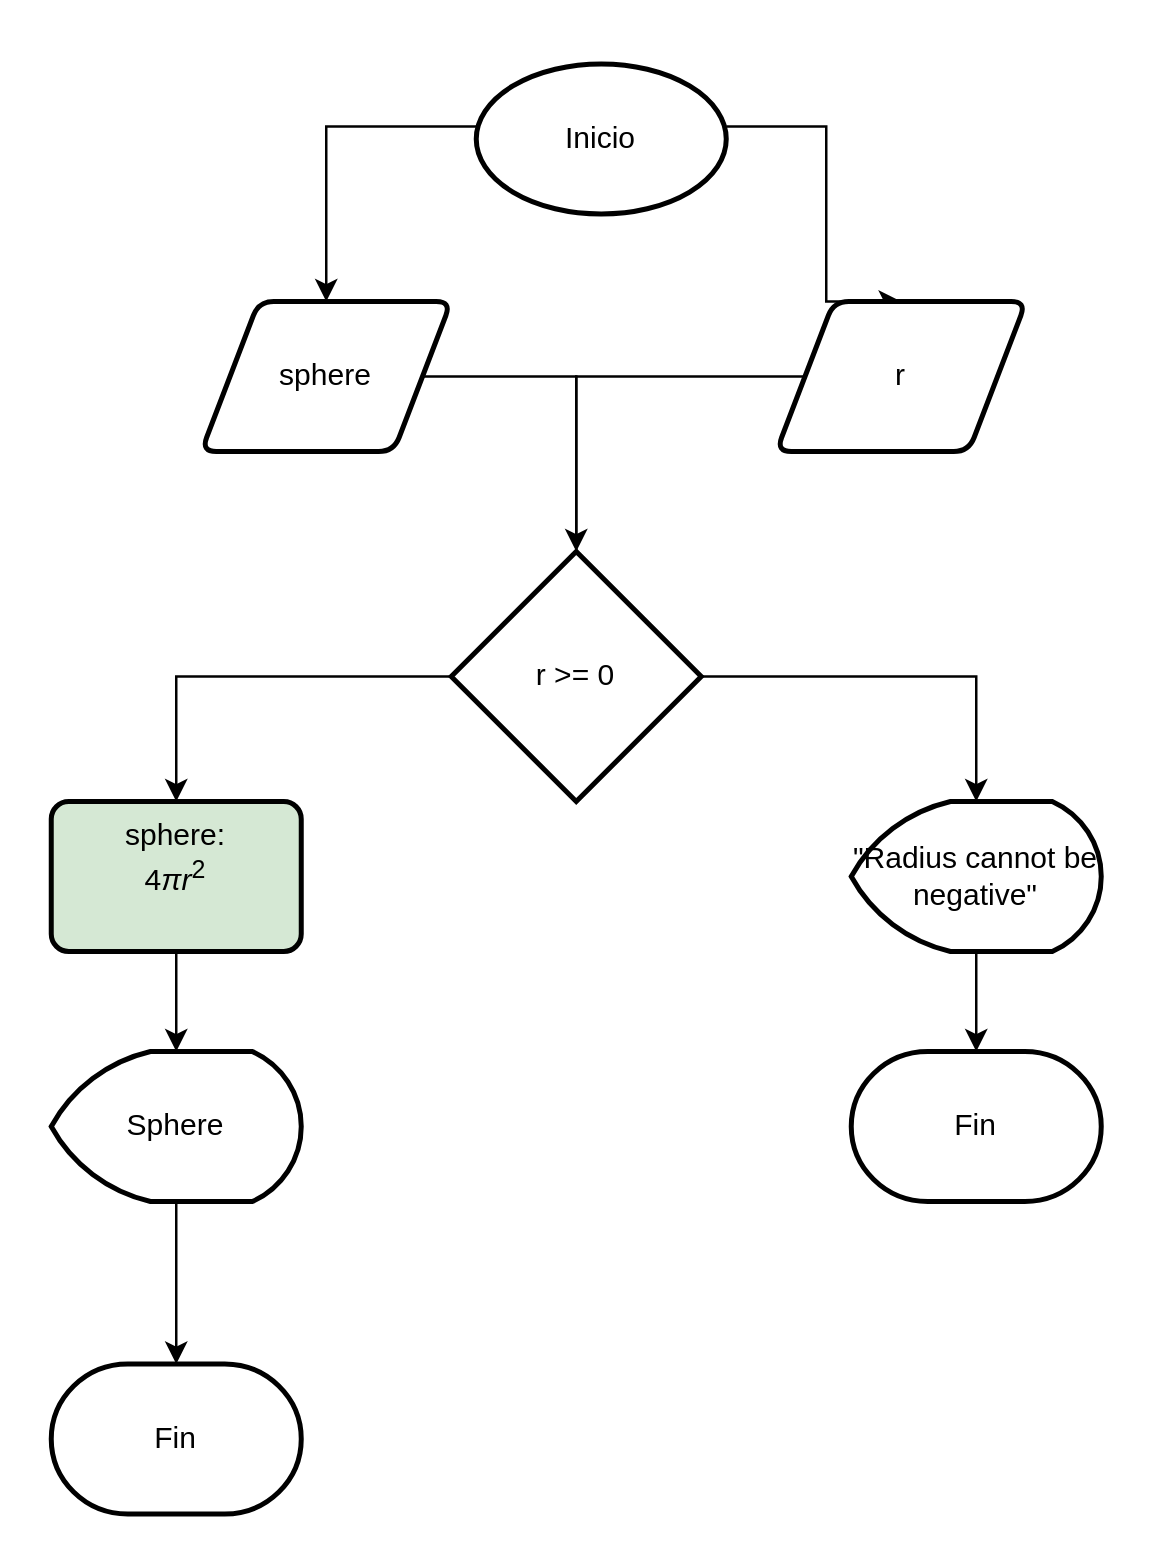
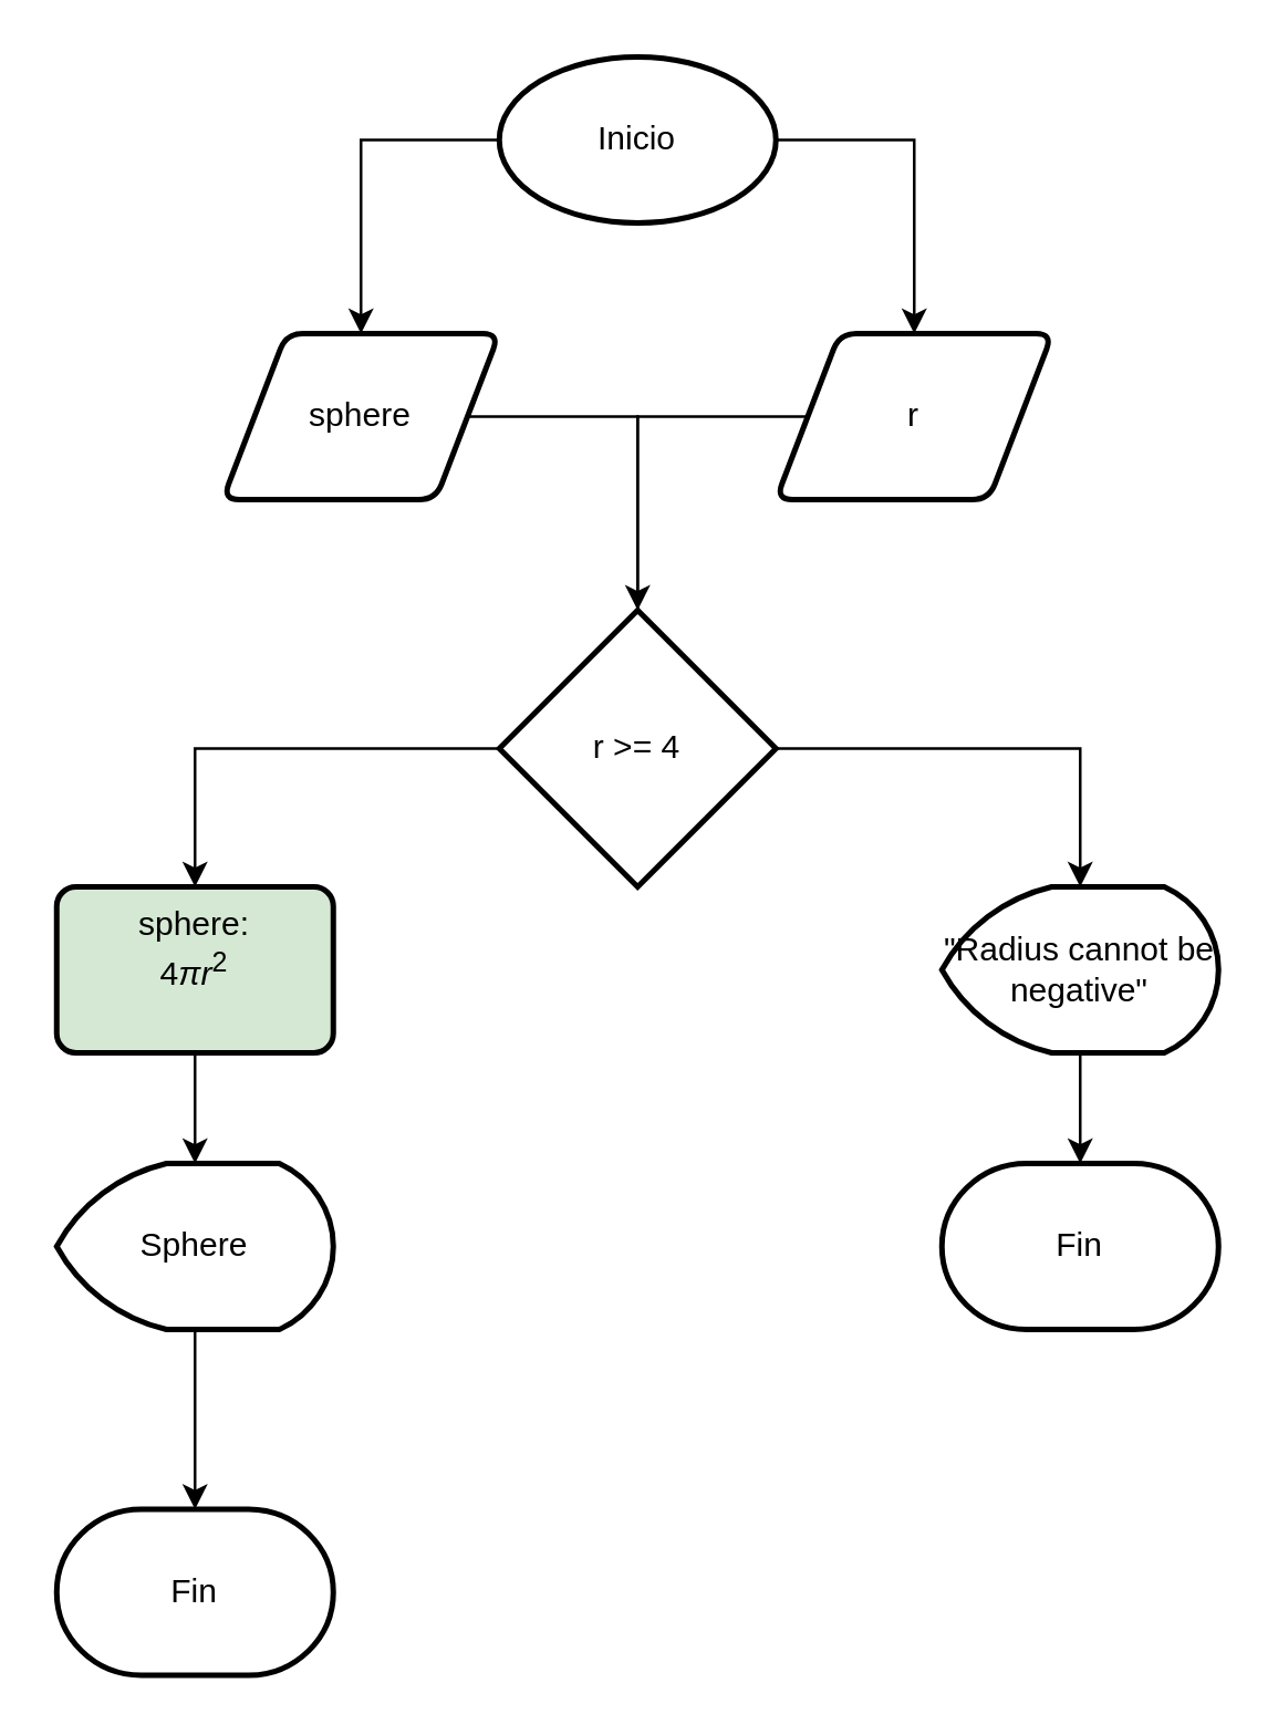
  <mxCell id="0" />
  <mxCell id="1" parent="0" />
  <mxCell id="2" style="edgeStyle=orthogonalEdgeStyle;rounded=0;orthogonalLoop=1;jettySize=auto;html=1;entryX=0.5;entryY=0;entryDx=0;entryDy=0;" edge="1" parent="1" source="4" target="5"><mxGeometry relative="1" as="geometry"><Array as="points"><mxPoint x="130" y="50" /></Array></mxGeometry></mxCell>
  <mxCell id="3" style="edgeStyle=orthogonalEdgeStyle;rounded=0;orthogonalLoop=1;jettySize=auto;html=1;entryX=0.5;entryY=0;entryDx=0;entryDy=0;" edge="1" parent="1" source="4" target="6"><mxGeometry relative="1" as="geometry"><Array as="points"><mxPoint x="330" y="50" /></Array></mxGeometry></mxCell>
- <mxCell id="4" value="Inicio" style="strokeWidth=2;html=1;shape=mxgraph.flowchart.start_1;whiteSpace=wrap;" vertex="1" parent="1"><mxGeometry x="190" y="25" width="100" height="60" as="geometry" /></mxCell>
+ <mxCell id="4" value="Inicio" style="strokeWidth=2;html=1;shape=mxgraph.flowchart.start_1;whiteSpace=wrap;" vertex="1" parent="1"><mxGeometry x="180" width="100" height="60" as="geometry" y="20" /></mxCell>
  <mxCell id="5" value="sphere" style="shape=parallelogram;html=1;strokeWidth=2;perimeter=parallelogramPerimeter;whiteSpace=wrap;rounded=1;arcSize=12;size=0.23;" vertex="1" parent="1"><mxGeometry x="80" y="120" width="100" height="60" as="geometry" /></mxCell>
- <mxCell id="6" value="r" style="shape=parallelogram;html=1;strokeWidth=2;perimeter=parallelogramPerimeter;whiteSpace=wrap;rounded=1;arcSize=12;size=0.23;" vertex="1" parent="1"><mxGeometry x="310" y="120" width="100" height="60" as="geometry" /></mxCell>
+ <mxCell id="6" value="r" style="shape=parallelogram;html=1;strokeWidth=2;perimeter=parallelogramPerimeter;whiteSpace=wrap;rounded=1;arcSize=12;size=0.23;" vertex="1" parent="1"><mxGeometry x="280" y="120" width="100" height="60" as="geometry" /></mxCell>
  <mxCell id="7" style="edgeStyle=orthogonalEdgeStyle;rounded=0;orthogonalLoop=1;jettySize=auto;html=1;exitX=0;exitY=0.5;exitDx=0;exitDy=0;exitPerimeter=0;entryX=0.5;entryY=0;entryDx=0;entryDy=0;" edge="1" parent="1" source="9" target="13"><mxGeometry relative="1" as="geometry" /></mxCell>
  <mxCell id="8" style="edgeStyle=orthogonalEdgeStyle;rounded=0;orthogonalLoop=1;jettySize=auto;html=1;entryX=0.5;entryY=0;entryDx=0;entryDy=0;entryPerimeter=0;" edge="1" parent="1" source="9" target="17"><mxGeometry relative="1" as="geometry"><mxPoint x="390" y="320" as="targetPoint" /></mxGeometry></mxCell>
- <mxCell id="9" value="r &amp;gt;= 0" style="strokeWidth=2;html=1;shape=mxgraph.flowchart.decision;whiteSpace=wrap;" vertex="1" parent="1"><mxGeometry x="180" y="220" width="100" height="100" as="geometry" /></mxCell>
+ <mxCell id="9" value="r &amp;gt;= 4" style="strokeWidth=2;html=1;shape=mxgraph.flowchart.decision;whiteSpace=wrap;" vertex="1" parent="1"><mxGeometry x="180" y="220" width="100" height="100" as="geometry" /></mxCell>
  <mxCell id="10" style="edgeStyle=orthogonalEdgeStyle;rounded=0;orthogonalLoop=1;jettySize=auto;html=1;entryX=0.5;entryY=0;entryDx=0;entryDy=0;entryPerimeter=0;" edge="1" parent="1" source="5" target="9"><mxGeometry relative="1" as="geometry"><Array as="points"><mxPoint x="230" y="150" /></Array></mxGeometry></mxCell>
  <mxCell id="11" style="edgeStyle=orthogonalEdgeStyle;rounded=0;orthogonalLoop=1;jettySize=auto;html=1;entryX=0.5;entryY=0;entryDx=0;entryDy=0;entryPerimeter=0;endArrow=none;" edge="1" parent="1" source="6" target="9"><mxGeometry relative="1" as="geometry"><Array as="points"><mxPoint x="230" y="150" /></Array></mxGeometry></mxCell>
  <mxCell id="12" value="" style="edgeStyle=orthogonalEdgeStyle;rounded=0;orthogonalLoop=1;jettySize=auto;html=1;" edge="1" parent="1" source="13" target="15"><mxGeometry relative="1" as="geometry" /></mxCell>
  <mxCell id="13" value="&lt;div&gt;sphere: &lt;br&gt;&lt;/div&gt;&lt;div&gt;4&lt;span&gt;&lt;em&gt;πr&lt;/em&gt;&lt;/span&gt;&lt;sup&gt;&lt;span style=&quot;mso-ansi-language:ES-MX&quot; lang=&quot;ES-MX&quot;&gt;2&lt;/span&gt;&lt;/sup&gt;&lt;br/&gt;&lt;br/&gt;&lt;/div&gt;" style="rounded=1;whiteSpace=wrap;html=1;absoluteArcSize=1;arcSize=14;strokeWidth=2;fillColor=#d5e8d4;" vertex="1" parent="1"><mxGeometry x="20" y="320" width="100" height="60" as="geometry" /></mxCell>
  <mxCell id="14" value="" style="edgeStyle=orthogonalEdgeStyle;rounded=0;orthogonalLoop=1;jettySize=auto;html=1;" edge="1" parent="1" source="15" target="18"><mxGeometry relative="1" as="geometry" /></mxCell>
  <mxCell id="15" value="Sphere" style="strokeWidth=2;html=1;shape=mxgraph.flowchart.display;whiteSpace=wrap;" vertex="1" parent="1"><mxGeometry x="20" y="420" width="100" height="60" as="geometry" /></mxCell>
  <mxCell id="16" value="" style="edgeStyle=orthogonalEdgeStyle;rounded=0;orthogonalLoop=1;jettySize=auto;html=1;" edge="1" parent="1" source="17" target="19"><mxGeometry relative="1" as="geometry" /></mxCell>
  <mxCell id="17" value="&quot;Radius cannot be negative&quot;" style="strokeWidth=2;html=1;shape=mxgraph.flowchart.display;whiteSpace=wrap;" vertex="1" parent="1"><mxGeometry x="340" y="320" width="100" height="60" as="geometry" /></mxCell>
  <mxCell id="18" value="Fin" style="strokeWidth=2;html=1;shape=mxgraph.flowchart.terminator;whiteSpace=wrap;" vertex="1" parent="1"><mxGeometry x="20" y="545" width="100" height="60" as="geometry" /></mxCell>
  <mxCell id="19" value="Fin" style="strokeWidth=2;html=1;shape=mxgraph.flowchart.terminator;whiteSpace=wrap;" vertex="1" parent="1"><mxGeometry x="340" y="420" width="100" height="60" as="geometry" /></mxCell>
